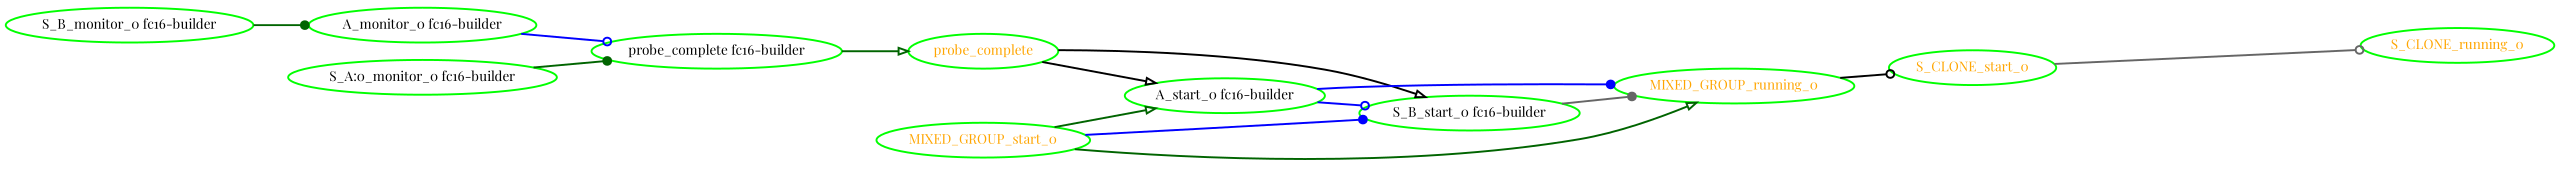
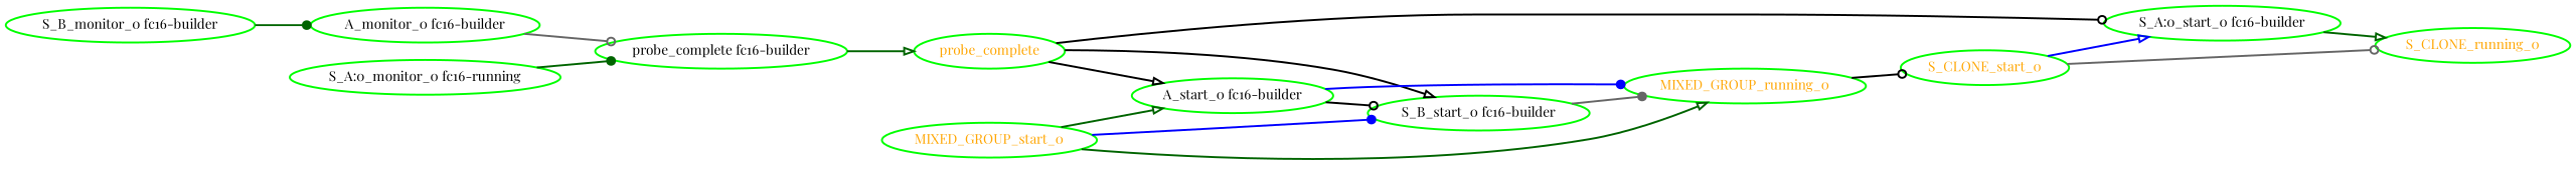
  digraph {
    fontname="Playfair Display"
    rankdir=LR
    node [color=green fontcolor=black fontname="Playfair Display" style=bold]
    edge [arrowhead=onormal color=darkgreen fontname="Playfair Display" style=bold]
    "A_monitor_0 fc16-builder"
    "probe_complete fc16-builder"
    probe_complete [fontcolor=orange]
    "A_start_0 fc16-builder"
    "S_B_start_0 fc16-builder"
+   "S_A:0_start_0 fc16-builder"
    MIXED_GROUP_running_0 [fontcolor=orange]
    S_CLONE_start_0 [fontcolor=orange]
    S_CLONE_running_0 [fontcolor=orange]
    MIXED_GROUP_start_0 [fontcolor=orange]
-   "S_A:0_monitor_0 fc16-builder"
+   "S_A:0_monitor_0 fc16-builder" [label="S_A:0_monitor_0 fc16-running"]
    "S_B_monitor_0 fc16-builder"
-   "A_monitor_0 fc16-builder" -> "probe_complete fc16-builder" [arrowhead=odot color=blue]
+   "A_monitor_0 fc16-builder" -> "probe_complete fc16-builder" [arrowhead=odot color=gray40]
    "probe_complete fc16-builder" -> probe_complete
    probe_complete -> "A_start_0 fc16-builder" [color=black]
    probe_complete -> "S_B_start_0 fc16-builder" [color=black]
-   "A_start_0 fc16-builder" -> "S_B_start_0 fc16-builder" [arrowhead=odot color=blue]
+   probe_complete -> "S_A:0_start_0 fc16-builder" [arrowhead=odot color=black]
+   "A_start_0 fc16-builder" -> "S_B_start_0 fc16-builder" [arrowhead=odot color=black]
    "A_start_0 fc16-builder" -> MIXED_GROUP_running_0 [arrowhead=dot color=blue]
    "S_B_start_0 fc16-builder" -> MIXED_GROUP_running_0 [arrowhead=dot color=gray40]
+   "S_A:0_start_0 fc16-builder" -> S_CLONE_running_0
    MIXED_GROUP_running_0 -> S_CLONE_start_0 [arrowhead=odot color=black]
+   S_CLONE_start_0 -> "S_A:0_start_0 fc16-builder" [color=blue]
    S_CLONE_start_0 -> S_CLONE_running_0 [arrowhead=odot color=gray40]
    MIXED_GROUP_start_0 -> "A_start_0 fc16-builder"
    MIXED_GROUP_start_0 -> "S_B_start_0 fc16-builder" [arrowhead=dot color=blue]
    MIXED_GROUP_start_0 -> MIXED_GROUP_running_0
    "S_A:0_monitor_0 fc16-builder" -> "probe_complete fc16-builder" [arrowhead=dot]
    "S_B_monitor_0 fc16-builder" -> "A_monitor_0 fc16-builder" [arrowhead=dot]
  }
